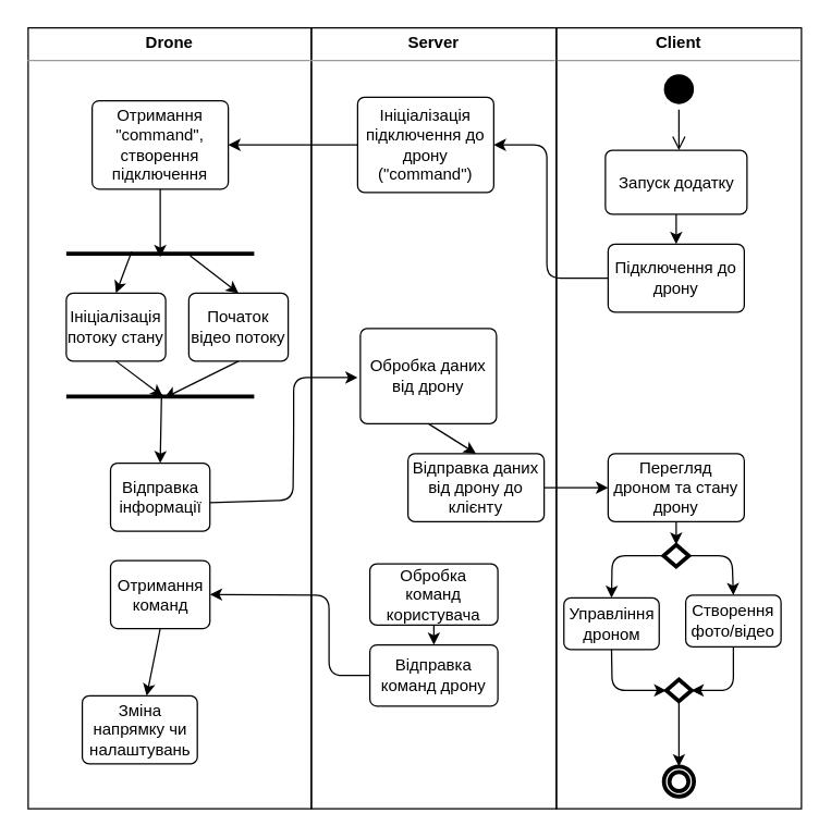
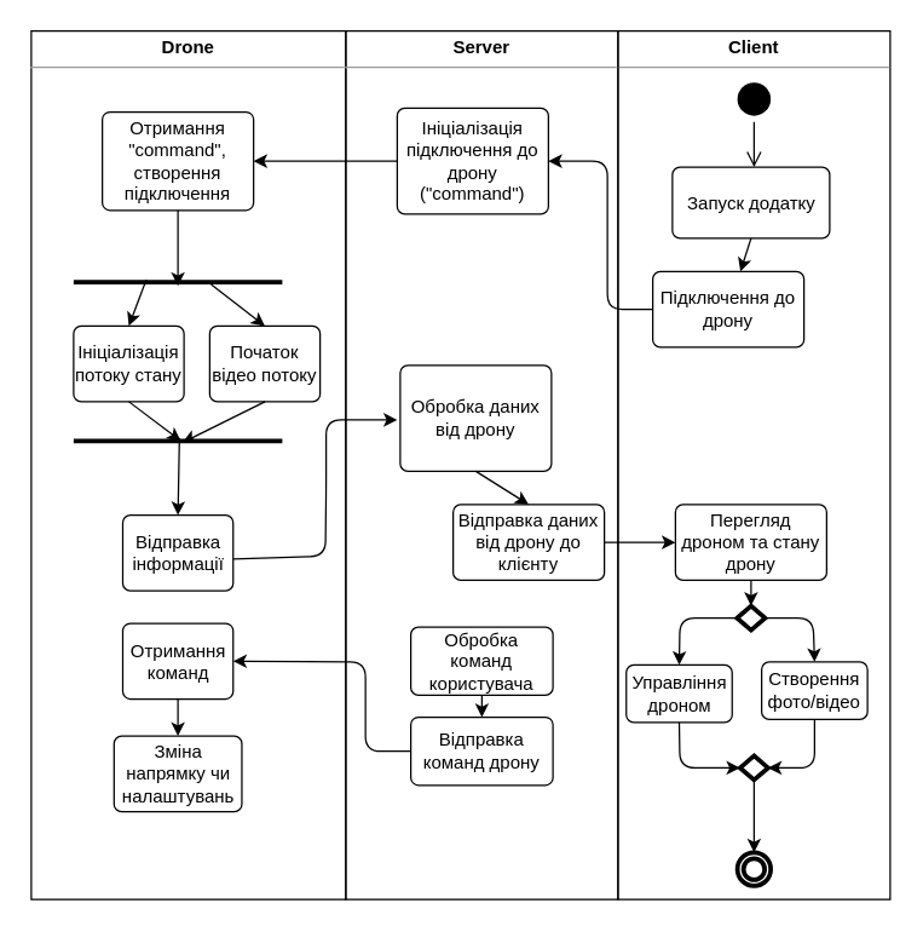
  <mxCell id="0" />
  <mxCell id="1" parent="0" />
  <mxCell id="2" value="&lt;p style=&quot;margin:0px;margin-top:4px;text-align:center;&quot;&gt;&lt;b&gt;Drone&lt;/b&gt;&lt;/p&gt;&lt;hr size=&quot;1&quot;&gt;&lt;div style=&quot;height:2px;&quot;&gt;&lt;/div&gt;" style="verticalAlign=top;align=left;overflow=fill;fontSize=12;fontFamily=Helvetica;html=1;strokeColor=#000000;fillColor=none;fontColor=#000000;" vertex="1" parent="1"><mxGeometry x="20" y="20" width="208" height="574" as="geometry" /></mxCell>
  <mxCell id="3" value="&lt;p style=&quot;margin:0px;margin-top:4px;text-align:center;&quot;&gt;&lt;b&gt;Client&lt;/b&gt;&lt;/p&gt;&lt;hr size=&quot;1&quot;&gt;&lt;div style=&quot;height:2px;&quot;&gt;&lt;/div&gt;" style="verticalAlign=top;align=left;overflow=fill;fontSize=12;fontFamily=Helvetica;html=1;strokeColor=#000000;fillColor=none;fontColor=#000000;" vertex="1" parent="1"><mxGeometry x="408" y="20" width="180" height="574" as="geometry" /></mxCell>
  <mxCell id="4" value="&lt;p style=&quot;margin:0px;margin-top:4px;text-align:center;&quot;&gt;&lt;b&gt;Server&lt;/b&gt;&lt;/p&gt;&lt;hr size=&quot;1&quot;&gt;&lt;div style=&quot;height:2px;&quot;&gt;&lt;/div&gt;" style="verticalAlign=top;align=left;overflow=fill;fontSize=12;fontFamily=Helvetica;html=1;strokeColor=#000000;fillColor=none;fontColor=#000000;" vertex="1" parent="1"><mxGeometry x="228" y="20" width="180" height="574" as="geometry" /></mxCell>
  <mxCell id="5" value="" style="ellipse;html=1;shape=startState;fillColor=#000000;strokeColor=none;" vertex="1" parent="1"><mxGeometry x="483" y="50" width="30" height="30" as="geometry" /></mxCell>
  <mxCell id="6" value="" style="edgeStyle=orthogonalEdgeStyle;html=1;verticalAlign=bottom;endArrow=open;endSize=8;strokeColor=#000000;" edge="1" source="5" parent="1"><mxGeometry relative="1" as="geometry"><mxPoint x="498" y="110" as="targetPoint" /></mxGeometry></mxCell>
  <mxCell id="7" style="edgeStyle=none;html=1;exitX=0.5;exitY=1;exitDx=0;exitDy=0;labelBackgroundColor=#FFFFFF;strokeColor=#000000;fontColor=#000000;" edge="1" parent="1" source="8" target="12"><mxGeometry relative="1" as="geometry" /></mxCell>
  <mxCell id="8" value="Запуск додатку" style="html=1;align=center;verticalAlign=middle;rounded=1;absoluteArcSize=1;arcSize=10;dashed=0;strokeColor=#000000;fontColor=#000000;fillColor=none;" vertex="1" parent="1"><mxGeometry x="444" y="110" width="104" height="47" as="geometry" /></mxCell>
  <mxCell id="9" style="edgeStyle=none;html=1;exitX=0;exitY=0.5;exitDx=0;exitDy=0;entryX=1;entryY=0.5;entryDx=0;entryDy=0;labelBackgroundColor=#FFFFFF;strokeColor=#000000;fontColor=#000000;" edge="1" parent="1" source="10" target="14"><mxGeometry relative="1" as="geometry" /></mxCell>
  <mxCell id="10" value="Ініціалізація підключення до дрону (&quot;command&quot;)" style="html=1;align=center;verticalAlign=middle;rounded=1;absoluteArcSize=1;arcSize=10;dashed=0;strokeColor=#000000;fontColor=#000000;fillColor=none;whiteSpace=wrap;" vertex="1" parent="1"><mxGeometry x="262" y="71" width="100" height="70" as="geometry" /></mxCell>
  <mxCell id="11" style="edgeStyle=none;html=1;exitX=0;exitY=0.5;exitDx=0;exitDy=0;entryX=1;entryY=0.5;entryDx=0;entryDy=0;labelBackgroundColor=#FFFFFF;strokeColor=#000000;fontColor=#000000;" edge="1" parent="1" source="12" target="10"><mxGeometry relative="1" as="geometry"><Array as="points"><mxPoint x="401" y="204" /><mxPoint x="401" y="106" /></Array></mxGeometry></mxCell>
- <mxCell id="12" value="Підключення до дрону" style="html=1;align=center;verticalAlign=middle;rounded=1;absoluteArcSize=1;arcSize=10;dashed=0;strokeColor=#000000;fontColor=#000000;fillColor=none;whiteSpace=wrap;" vertex="1" parent="1"><mxGeometry x="446" y="179" width="100" height="50" as="geometry" /></mxCell>
+ <mxCell id="12" value="Підключення до дрону" style="html=1;align=center;verticalAlign=middle;rounded=1;absoluteArcSize=1;arcSize=10;dashed=0;strokeColor=#000000;fontColor=#000000;fillColor=none;whiteSpace=wrap;" vertex="1" parent="1"><mxGeometry x="431" y="179" width="100" height="50" as="geometry" /></mxCell>
  <mxCell id="13" style="edgeStyle=none;html=1;exitX=0.5;exitY=1;exitDx=0;exitDy=0;entryX=0.5;entryY=0.813;entryDx=0;entryDy=0;entryPerimeter=0;labelBackgroundColor=#FFFFFF;strokeColor=#000000;fontColor=#000000;" edge="1" parent="1" source="14" target="20"><mxGeometry relative="1" as="geometry" /></mxCell>
  <mxCell id="14" value="Отримання &quot;command&quot;, створення підключення" style="html=1;align=center;verticalAlign=middle;rounded=1;absoluteArcSize=1;arcSize=10;dashed=0;strokeColor=#000000;fontColor=#000000;fillColor=none;whiteSpace=wrap;" vertex="1" parent="1"><mxGeometry x="67" y="73.5" width="100" height="65" as="geometry" /></mxCell>
  <mxCell id="15" style="edgeStyle=none;html=1;exitX=0.659;exitY=0.688;exitDx=0;exitDy=0;entryX=0.5;entryY=0;entryDx=0;entryDy=0;labelBackgroundColor=#FFFFFF;strokeColor=#000000;fontColor=#000000;exitPerimeter=0;" edge="1" parent="1" source="20" target="17"><mxGeometry relative="1" as="geometry" /></mxCell>
  <mxCell id="16" style="edgeStyle=none;html=1;exitX=0.5;exitY=1;exitDx=0;exitDy=0;entryX=0.522;entryY=0.625;entryDx=0;entryDy=0;entryPerimeter=0;labelBackgroundColor=#FFFFFF;strokeColor=#000000;fontColor=#000000;" edge="1" parent="1" source="17" target="24"><mxGeometry relative="1" as="geometry" /></mxCell>
  <mxCell id="17" value="Початок відео потоку" style="html=1;align=center;verticalAlign=middle;rounded=1;absoluteArcSize=1;arcSize=10;dashed=0;strokeColor=#000000;fontColor=#000000;fillColor=none;whiteSpace=wrap;" vertex="1" parent="1"><mxGeometry x="138" y="215" width="73" height="50" as="geometry" /></mxCell>
  <mxCell id="18" style="edgeStyle=none;html=1;exitX=0.5;exitY=1;exitDx=0;exitDy=0;entryX=0.5;entryY=0;entryDx=0;entryDy=0;labelBackgroundColor=#FFFFFF;strokeColor=#000000;fontColor=#000000;" edge="1" parent="1" source="19" target="31"><mxGeometry relative="1" as="geometry" /></mxCell>
  <mxCell id="19" value="Обробка даних від дрону" style="html=1;align=center;verticalAlign=middle;rounded=1;absoluteArcSize=1;arcSize=10;dashed=0;strokeColor=#000000;fontColor=#000000;fillColor=none;whiteSpace=wrap;" vertex="1" parent="1"><mxGeometry x="264" y="241" width="100" height="70" as="geometry" /></mxCell>
  <mxCell id="20" value="" style="line;strokeWidth=3;align=left;verticalAlign=middle;spacingTop=-1;spacingLeft=3;spacingRight=3;rotatable=0;labelPosition=right;points=[];portConstraint=eastwest;labelBackgroundColor=#000000;strokeColor=#000000;" vertex="1" parent="1"><mxGeometry x="48" y="182" width="138" height="8" as="geometry" /></mxCell>
  <mxCell id="21" style="edgeStyle=none;html=1;exitX=0.348;exitY=0.313;exitDx=0;exitDy=0;entryX=0.5;entryY=0;entryDx=0;entryDy=0;labelBackgroundColor=#FFFFFF;strokeColor=#000000;fontColor=#000000;exitPerimeter=0;" edge="1" parent="1" source="20" target="23"><mxGeometry relative="1" as="geometry" /></mxCell>
  <mxCell id="22" style="edgeStyle=none;html=1;exitX=0.5;exitY=1;exitDx=0;exitDy=0;entryX=0.514;entryY=0.5;entryDx=0;entryDy=0;entryPerimeter=0;labelBackgroundColor=#FFFFFF;strokeColor=#000000;fontColor=#000000;" edge="1" parent="1" source="23" target="24"><mxGeometry relative="1" as="geometry" /></mxCell>
  <mxCell id="23" value="Ініціалізація потоку стану" style="html=1;align=center;verticalAlign=middle;rounded=1;absoluteArcSize=1;arcSize=10;dashed=0;strokeColor=#000000;fontColor=#000000;fillColor=none;whiteSpace=wrap;" vertex="1" parent="1"><mxGeometry x="48" y="215" width="73" height="50" as="geometry" /></mxCell>
  <mxCell id="24" value="" style="line;strokeWidth=3;align=left;verticalAlign=middle;spacingTop=-1;spacingLeft=3;spacingRight=3;rotatable=0;labelPosition=right;points=[];portConstraint=eastwest;labelBackgroundColor=#000000;strokeColor=#000000;" vertex="1" parent="1"><mxGeometry x="48" y="287" width="138" height="8" as="geometry" /></mxCell>
  <mxCell id="25" style="edgeStyle=none;html=1;exitX=0.507;exitY=0.25;exitDx=0;exitDy=0;entryX=0.5;entryY=0;entryDx=0;entryDy=0;labelBackgroundColor=#FFFFFF;strokeColor=#000000;fontColor=#000000;exitPerimeter=0;" edge="1" parent="1" source="24" target="27"><mxGeometry relative="1" as="geometry" /></mxCell>
  <mxCell id="26" style="edgeStyle=none;html=1;exitX=1;exitY=0.5;exitDx=0;exitDy=0;entryX=0;entryY=0.5;entryDx=0;entryDy=0;labelBackgroundColor=#FFFFFF;strokeColor=#000000;fontColor=#000000;" edge="1" parent="1"><mxGeometry relative="1" as="geometry"><mxPoint x="153.5" y="369" as="sourcePoint" /><mxPoint x="262" y="277" as="targetPoint" /><Array as="points"><mxPoint x="214.5" y="367" /><mxPoint x="215" y="321" /><mxPoint x="215" y="277" /></Array></mxGeometry></mxCell>
  <mxCell id="27" value="Відправка інформації" style="html=1;align=center;verticalAlign=middle;rounded=1;absoluteArcSize=1;arcSize=10;dashed=0;strokeColor=#000000;fontColor=#000000;fillColor=none;whiteSpace=wrap;" vertex="1" parent="1"><mxGeometry x="80.5" y="340" width="73" height="50" as="geometry" /></mxCell>
  <mxCell id="28" style="edgeStyle=none;html=1;exitX=0.5;exitY=1;exitDx=0;exitDy=0;entryX=0.5;entryY=0;entryDx=0;entryDy=0;labelBackgroundColor=#FFFFFF;strokeColor=#000000;fontColor=#000000;" edge="1" parent="1" source="29" target="34"><mxGeometry relative="1" as="geometry" /></mxCell>
  <mxCell id="29" value="Перегляд дроном та стану дрону" style="html=1;align=center;verticalAlign=middle;rounded=1;absoluteArcSize=1;arcSize=10;dashed=0;strokeColor=#000000;fontColor=#000000;fillColor=none;whiteSpace=wrap;" vertex="1" parent="1"><mxGeometry x="446" y="333" width="100" height="50" as="geometry" /></mxCell>
  <mxCell id="30" style="edgeStyle=none;html=1;exitX=1;exitY=0.5;exitDx=0;exitDy=0;labelBackgroundColor=#FFFFFF;strokeColor=#000000;fontColor=#000000;" edge="1" parent="1" source="31" target="29"><mxGeometry relative="1" as="geometry" /></mxCell>
  <mxCell id="31" value="Відправка даних від дрону до клієнту" style="html=1;align=center;verticalAlign=middle;rounded=1;absoluteArcSize=1;arcSize=10;dashed=0;strokeColor=#000000;fontColor=#000000;fillColor=none;whiteSpace=wrap;" vertex="1" parent="1"><mxGeometry x="299" y="333" width="100" height="50" as="geometry" /></mxCell>
  <mxCell id="32" style="edgeStyle=none;html=1;exitX=0;exitY=0.5;exitDx=0;exitDy=0;entryX=0.5;entryY=0;entryDx=0;entryDy=0;labelBackgroundColor=#FFFFFF;strokeColor=#000000;fontColor=#000000;" edge="1" parent="1" source="34" target="36"><mxGeometry relative="1" as="geometry"><Array as="points"><mxPoint x="449" y="408" /></Array></mxGeometry></mxCell>
  <mxCell id="33" style="edgeStyle=none;html=1;exitX=1;exitY=0.5;exitDx=0;exitDy=0;entryX=0.5;entryY=0;entryDx=0;entryDy=0;labelBackgroundColor=#FFFFFF;strokeColor=#000000;fontColor=#000000;" edge="1" parent="1" source="34" target="38"><mxGeometry relative="1" as="geometry"><Array as="points"><mxPoint x="537" y="408" /></Array></mxGeometry></mxCell>
  <mxCell id="34" value="" style="rhombus;whiteSpace=wrap;html=1;labelBackgroundColor=#FFFFFF;strokeWidth=3;fillColor=none;fontColor=#000000;strokeColor=#000000;" vertex="1" parent="1"><mxGeometry x="486.75" y="400" width="18.5" height="16" as="geometry" /></mxCell>
  <mxCell id="35" style="edgeStyle=none;html=1;exitX=0.5;exitY=1;exitDx=0;exitDy=0;entryX=0;entryY=0.5;entryDx=0;entryDy=0;labelBackgroundColor=#FFFFFF;strokeColor=#000000;fontColor=#000000;" edge="1" parent="1" source="36" target="41"><mxGeometry relative="1" as="geometry"><Array as="points"><mxPoint x="449" y="507" /></Array></mxGeometry></mxCell>
  <mxCell id="36" value="Управління дроном" style="html=1;align=center;verticalAlign=middle;rounded=1;absoluteArcSize=1;arcSize=10;dashed=0;strokeColor=#000000;fontColor=#000000;fillColor=none;whiteSpace=wrap;" vertex="1" parent="1"><mxGeometry x="413.5" y="439" width="70" height="38" as="geometry" /></mxCell>
  <mxCell id="37" style="edgeStyle=none;html=1;exitX=0.5;exitY=1;exitDx=0;exitDy=0;entryX=1;entryY=0.5;entryDx=0;entryDy=0;labelBackgroundColor=#FFFFFF;strokeColor=#000000;fontColor=#000000;" edge="1" parent="1" source="38" target="41"><mxGeometry relative="1" as="geometry"><Array as="points"><mxPoint x="538" y="507" /></Array></mxGeometry></mxCell>
  <mxCell id="38" value="Створення фото/відео" style="html=1;align=center;verticalAlign=middle;rounded=1;absoluteArcSize=1;arcSize=10;dashed=0;strokeColor=#000000;fontColor=#000000;fillColor=none;whiteSpace=wrap;" vertex="1" parent="1"><mxGeometry x="503" y="437" width="70" height="38" as="geometry" /></mxCell>
  <mxCell id="39" value="" style="ellipse;html=1;shape=endState;labelBackgroundColor=#FFFFFF;strokeWidth=3;strokeColor=#000000;" vertex="1" parent="1"><mxGeometry x="487" y="563" width="22" height="22" as="geometry" /></mxCell>
  <mxCell id="40" style="edgeStyle=none;html=1;exitX=0.5;exitY=1;exitDx=0;exitDy=0;labelBackgroundColor=#FFFFFF;strokeColor=#000000;fontColor=#000000;" edge="1" parent="1" source="41" target="39"><mxGeometry relative="1" as="geometry" /></mxCell>
  <mxCell id="41" value="" style="rhombus;whiteSpace=wrap;html=1;labelBackgroundColor=#FFFFFF;strokeWidth=3;fillColor=none;fontColor=#000000;strokeColor=#000000;" vertex="1" parent="1"><mxGeometry x="488.75" y="499" width="18.5" height="16" as="geometry" /></mxCell>
  <mxCell id="42" style="edgeStyle=none;html=1;exitX=0.5;exitY=1;exitDx=0;exitDy=0;entryX=0.5;entryY=0;entryDx=0;entryDy=0;labelBackgroundColor=#FFFFFF;strokeColor=#000000;fontColor=#000000;" edge="1" parent="1" source="43" target="45"><mxGeometry relative="1" as="geometry" /></mxCell>
  <mxCell id="43" value="Обробка команд користувача" style="html=1;align=center;verticalAlign=middle;rounded=1;absoluteArcSize=1;arcSize=10;dashed=0;strokeColor=#000000;fontColor=#000000;fillColor=none;whiteSpace=wrap;" vertex="1" parent="1"><mxGeometry x="271" y="414" width="94" height="45" as="geometry" /></mxCell>
  <mxCell id="44" style="edgeStyle=none;html=1;exitX=0;exitY=0.5;exitDx=0;exitDy=0;entryX=1;entryY=0.5;entryDx=0;entryDy=0;labelBackgroundColor=#FFFFFF;strokeColor=#000000;fontColor=#000000;" edge="1" parent="1" source="45" target="47"><mxGeometry relative="1" as="geometry"><Array as="points"><mxPoint x="241" y="496" /><mxPoint x="241" y="437" /></Array></mxGeometry></mxCell>
  <mxCell id="45" value="Відправка команд дрону" style="html=1;align=center;verticalAlign=middle;rounded=1;absoluteArcSize=1;arcSize=10;dashed=0;strokeColor=#000000;fontColor=#000000;fillColor=none;whiteSpace=wrap;" vertex="1" parent="1"><mxGeometry x="271" y="473.5" width="94" height="45" as="geometry" /></mxCell>
  <mxCell id="46" style="edgeStyle=none;html=1;exitX=0.5;exitY=1;exitDx=0;exitDy=0;labelBackgroundColor=#FFFFFF;strokeColor=#000000;fontColor=#000000;" edge="1" parent="1" source="47" target="48"><mxGeometry relative="1" as="geometry" /></mxCell>
  <mxCell id="47" value="Отримання команд" style="html=1;align=center;verticalAlign=middle;rounded=1;absoluteArcSize=1;arcSize=10;dashed=0;strokeColor=#000000;fontColor=#000000;fillColor=none;whiteSpace=wrap;" vertex="1" parent="1"><mxGeometry x="80.5" y="411.5" width="73" height="50" as="geometry" /></mxCell>
- <mxCell id="48" value="Зміна напрямку чи налаштувань" style="html=1;align=center;verticalAlign=middle;rounded=1;absoluteArcSize=1;arcSize=10;dashed=0;strokeColor=#000000;fontColor=#000000;fillColor=none;whiteSpace=wrap;" vertex="1" parent="1"><mxGeometry x="59.75" y="511" width="84.5" height="50" as="geometry" /></mxCell>
+ <mxCell id="48" value="Зміна напрямку чи налаштувань" style="html=1;align=center;verticalAlign=middle;rounded=1;absoluteArcSize=1;arcSize=10;dashed=0;strokeColor=#000000;fontColor=#000000;fillColor=none;whiteSpace=wrap;" vertex="1" parent="1"><mxGeometry x="74.75" y="486" width="84.5" height="50" as="geometry" /></mxCell>
